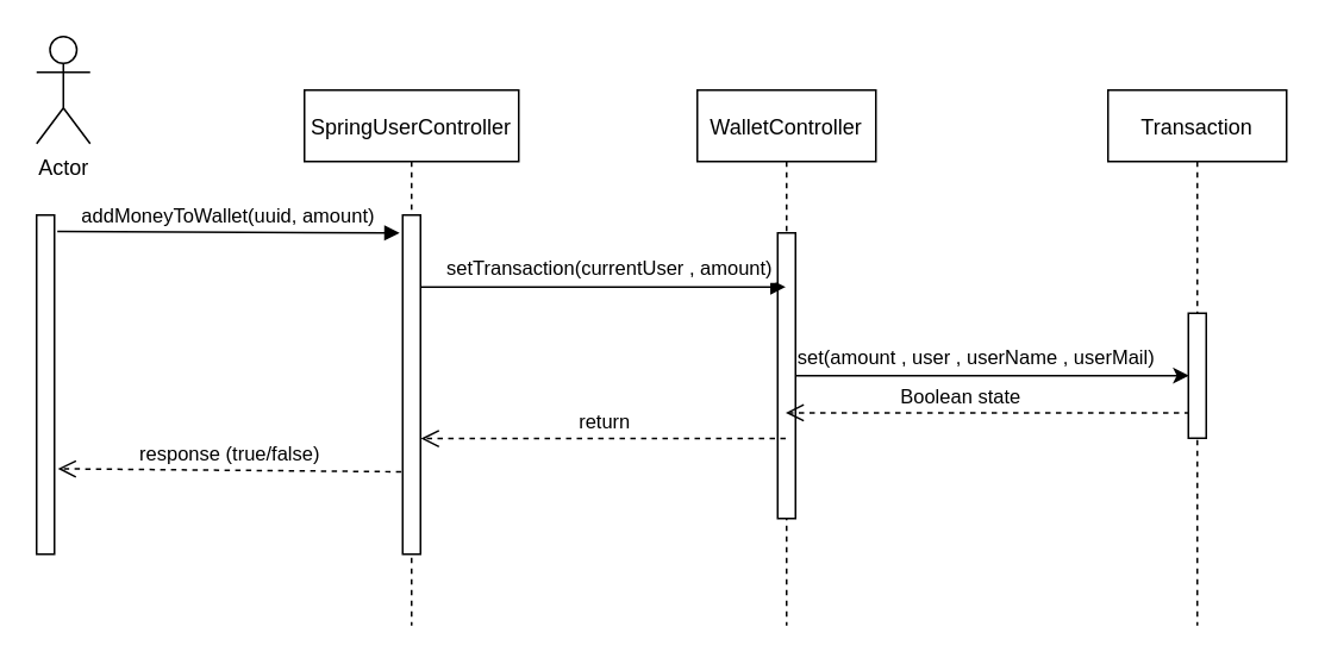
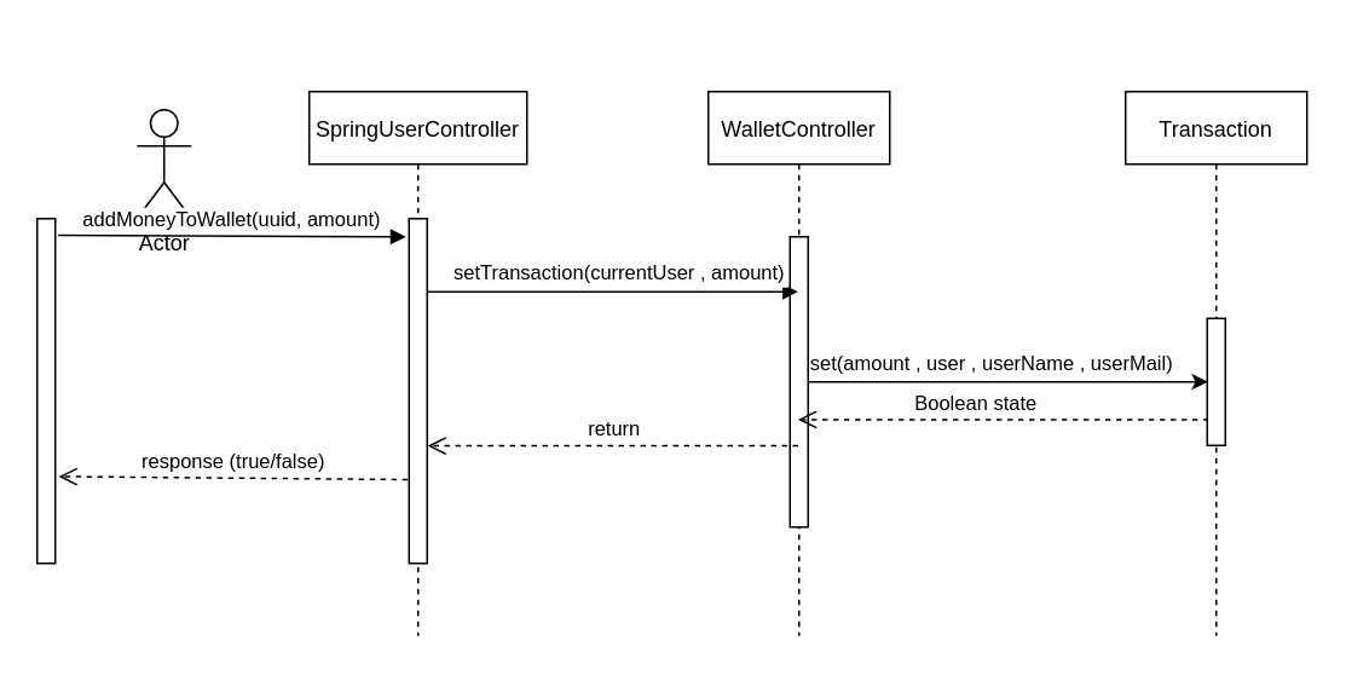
  <mxCell id="0" />
  <mxCell id="1" parent="0" />
  <mxCell id="2" value="SpringUserController" style="shape=umlLifeline;perimeter=lifelinePerimeter;container=1;collapsible=0;recursiveResize=0;rounded=0;shadow=0;strokeWidth=1;" vertex="1" parent="1"><mxGeometry x="170" y="50" width="120" height="300" as="geometry" /></mxCell>
  <mxCell id="3" value="" style="points=[];perimeter=orthogonalPerimeter;rounded=0;shadow=0;strokeWidth=1;" vertex="1" parent="2"><mxGeometry x="55" y="70" width="10" height="190" as="geometry" /></mxCell>
  <mxCell id="4" value="WalletController" style="shape=umlLifeline;perimeter=lifelinePerimeter;container=1;collapsible=0;recursiveResize=0;rounded=0;shadow=0;strokeWidth=1;" vertex="1" parent="1"><mxGeometry x="390" y="50" width="100" height="300" as="geometry" /></mxCell>
  <mxCell id="5" value="" style="points=[];perimeter=orthogonalPerimeter;rounded=0;shadow=0;strokeWidth=1;" vertex="1" parent="4"><mxGeometry x="45" y="80" width="10" height="160" as="geometry" /></mxCell>
  <mxCell id="6" value="Boolean state" style="verticalAlign=bottom;endArrow=open;dashed=1;endSize=8;exitX=0.082;exitY=0.797;shadow=0;strokeWidth=1;exitDx=0;exitDy=0;exitPerimeter=0;" edge="1" parent="1" source="10" target="4"><mxGeometry x="0.134" relative="1" as="geometry"><mxPoint x="260" y="310" as="targetPoint" /><mxPoint as="offset" /><mxPoint x="789.95" y="311.47" as="sourcePoint" /></mxGeometry></mxCell>
- <mxCell id="7" value="Actor" style="shape=umlActor;verticalLabelPosition=bottom;verticalAlign=top;html=1;outlineConnect=0;" vertex="1" parent="1"><mxGeometry x="20" y="20" width="30" height="60" as="geometry" /></mxCell>
+ <mxCell id="7" value="Actor" style="shape=umlActor;verticalLabelPosition=bottom;verticalAlign=top;html=1;outlineConnect=0;" vertex="1" parent="1"><mxGeometry x="75" y="60" width="30" height="60" as="geometry" /></mxCell>
  <mxCell id="8" value="" style="points=[];perimeter=orthogonalPerimeter;rounded=0;shadow=0;strokeWidth=1;" vertex="1" parent="1"><mxGeometry x="20" y="120" width="10" height="190" as="geometry" /></mxCell>
  <mxCell id="9" value="Transaction" style="shape=umlLifeline;perimeter=lifelinePerimeter;container=1;collapsible=0;recursiveResize=0;rounded=0;shadow=0;strokeWidth=1;" vertex="1" parent="1"><mxGeometry x="620" y="50" width="100" height="300" as="geometry" /></mxCell>
  <mxCell id="10" value="" style="points=[];perimeter=orthogonalPerimeter;rounded=0;shadow=0;strokeWidth=1;" vertex="1" parent="9"><mxGeometry x="45" y="125" width="10" height="70" as="geometry" /></mxCell>
  <mxCell id="11" value="addMoneyToWallet(uuid, amount)" style="verticalAlign=bottom;endArrow=block;shadow=0;strokeWidth=1;exitX=1.161;exitY=0.048;exitDx=0;exitDy=0;exitPerimeter=0;entryX=-0.171;entryY=0.053;entryDx=0;entryDy=0;entryPerimeter=0;" edge="1" parent="1" target="3" source="8"><mxGeometry relative="1" as="geometry"><mxPoint x="60" y="120" as="sourcePoint" /><mxPoint x="200" y="120" as="targetPoint" /></mxGeometry></mxCell>
  <mxCell id="12" value="setTransaction(currentUser , amount)" style="verticalAlign=bottom;endArrow=block;shadow=0;strokeWidth=1;exitX=1.022;exitY=0.212;exitDx=0;exitDy=0;exitPerimeter=0;" edge="1" parent="1" target="4" source="3"><mxGeometry x="0.034" y="1" relative="1" as="geometry"><mxPoint x="240" y="161" as="sourcePoint" /><mxPoint x="346.85" y="160.64" as="targetPoint" /><mxPoint as="offset" /></mxGeometry></mxCell>
  <mxCell id="13" value="set(amount , user , userName , userMail)" style="edgeStyle=orthogonalEdgeStyle;rounded=0;orthogonalLoop=1;jettySize=auto;html=1;entryX=0.045;entryY=0.499;entryDx=0;entryDy=0;entryPerimeter=0;" edge="1" parent="1" source="5" target="10"><mxGeometry x="-0.088" y="10" relative="1" as="geometry"><mxPoint as="offset" /></mxGeometry></mxCell>
  <mxCell id="14" value="response (true/false)" style="html=1;verticalAlign=bottom;endArrow=open;dashed=1;endSize=8;rounded=0;exitX=-0.076;exitY=0.757;exitDx=0;exitDy=0;exitPerimeter=0;entryX=1.192;entryY=0.748;entryDx=0;entryDy=0;entryPerimeter=0;" edge="1" parent="1" source="3" target="8"><mxGeometry relative="1" as="geometry"><mxPoint x="215.17" y="255" as="sourcePoint" /><mxPoint x="20.003" y="255" as="targetPoint" /></mxGeometry></mxCell>
  <mxCell id="15" value="return" style="html=1;verticalAlign=bottom;endArrow=open;dashed=1;endSize=8;rounded=0;entryX=1.022;entryY=0.659;entryDx=0;entryDy=0;entryPerimeter=0;" edge="1" parent="1" source="4" target="3"><mxGeometry relative="1" as="geometry"><mxPoint x="425" y="245" as="sourcePoint" /><mxPoint x="240" y="245" as="targetPoint" /></mxGeometry></mxCell>
